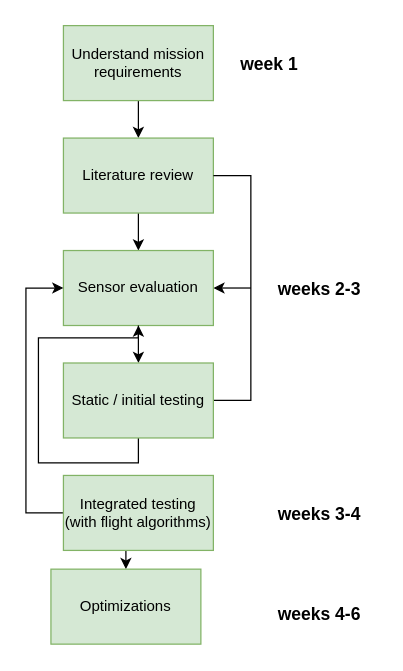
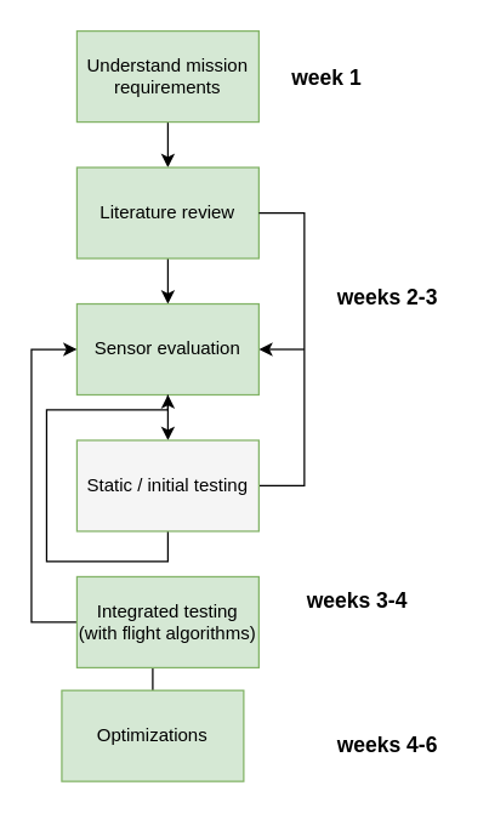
  <mxCell id="0" />
  <mxCell id="1" parent="0" />
  <mxCell id="2" style="edgeStyle=orthogonalEdgeStyle;rounded=0;orthogonalLoop=1;jettySize=auto;html=1;" edge="1" parent="1" source="3"><mxGeometry relative="1" as="geometry"><mxPoint x="110" y="110" as="targetPoint" /></mxGeometry></mxCell>
  <mxCell id="3" value="Understand mission requirements" style="rounded=0;whiteSpace=wrap;html=1;fillColor=#d5e8d4;strokeColor=#82b366;" vertex="1" parent="1"><mxGeometry x="50" y="20" width="120" height="60" as="geometry" /></mxCell>
  <mxCell id="4" style="edgeStyle=orthogonalEdgeStyle;rounded=0;orthogonalLoop=1;jettySize=auto;html=1;" edge="1" parent="1" source="5"><mxGeometry relative="1" as="geometry"><mxPoint x="110" y="200" as="targetPoint" /></mxGeometry></mxCell>
  <mxCell id="5" value="Literature review" style="rounded=0;whiteSpace=wrap;html=1;fillColor=#d5e8d4;strokeColor=#82b366;" vertex="1" parent="1"><mxGeometry x="50" y="110" width="120" height="60" as="geometry" /></mxCell>
  <mxCell id="6" style="edgeStyle=orthogonalEdgeStyle;rounded=0;orthogonalLoop=1;jettySize=auto;html=1;exitX=1;exitY=0.5;exitDx=0;exitDy=0;startArrow=classic;startFill=1;endArrow=none;endFill=0;" edge="1" parent="1" source="7"><mxGeometry relative="1" as="geometry"><mxPoint x="200" y="230" as="targetPoint" /></mxGeometry></mxCell>
  <mxCell id="7" value="Sensor evaluation" style="rounded=0;whiteSpace=wrap;html=1;fillColor=#d5e8d4;strokeColor=#82b366;" vertex="1" parent="1"><mxGeometry x="50" y="200" width="120" height="60" as="geometry" /></mxCell>
  <mxCell id="8" style="edgeStyle=orthogonalEdgeStyle;rounded=0;orthogonalLoop=1;jettySize=auto;html=1;" edge="1" parent="1"><mxGeometry relative="1" as="geometry"><mxPoint x="110" y="290" as="targetPoint" /><mxPoint x="110" y="260" as="sourcePoint" /></mxGeometry></mxCell>
  <mxCell id="9" style="edgeStyle=orthogonalEdgeStyle;rounded=0;orthogonalLoop=1;jettySize=auto;html=1;exitX=1;exitY=0.5;exitDx=0;exitDy=0;entryX=1;entryY=0.5;entryDx=0;entryDy=0;endArrow=none;" edge="1" parent="1" source="11" target="5"><mxGeometry relative="1" as="geometry"><Array as="points"><mxPoint x="200" y="320" /><mxPoint x="200" y="140" /></Array></mxGeometry></mxCell>
  <mxCell id="10" style="edgeStyle=orthogonalEdgeStyle;rounded=0;orthogonalLoop=1;jettySize=auto;html=1;exitX=0.5;exitY=1;exitDx=0;exitDy=0;startArrow=none;startFill=0;endArrow=classic;endFill=1;" edge="1" parent="1" source="11" target="7"><mxGeometry relative="1" as="geometry" /></mxCell>
- <mxCell id="11" value="Static / initial testing" style="rounded=0;whiteSpace=wrap;html=1;fillColor=#d5e8d4;strokeColor=#82b366;" vertex="1" parent="1"><mxGeometry x="50" y="290" width="120" height="60" as="geometry" /></mxCell>
- <mxCell id="12" style="edgeStyle=orthogonalEdgeStyle;rounded=0;orthogonalLoop=1;jettySize=auto;html=1;exitX=0.5;exitY=1;exitDx=0;exitDy=0;entryX=0.5;entryY=0;entryDx=0;entryDy=0;startArrow=none;startFill=0;endArrow=classic;endFill=1;" edge="1" parent="1" source="14" target="15"><mxGeometry relative="1" as="geometry" /></mxCell>
+ <mxCell id="11" value="Static / initial testing" style="rounded=0;whiteSpace=wrap;html=1;fillColor=#f5f5f5;strokeColor=#82b366;" vertex="1" parent="1"><mxGeometry x="50" y="290" width="120" height="60" as="geometry" /></mxCell>
+ <mxCell id="12" style="edgeStyle=orthogonalEdgeStyle;rounded=0;orthogonalLoop=1;jettySize=auto;html=1;exitX=0.5;exitY=1;exitDx=0;exitDy=0;entryX=0.5;entryY=0;entryDx=0;entryDy=0;startArrow=none;startFill=0;endArrow=none;endFill=1;" edge="1" parent="1" source="14" target="15"><mxGeometry relative="1" as="geometry" /></mxCell>
  <mxCell id="13" style="edgeStyle=orthogonalEdgeStyle;rounded=0;orthogonalLoop=1;jettySize=auto;html=1;entryX=0;entryY=0.5;entryDx=0;entryDy=0;startArrow=none;startFill=0;endArrow=classic;endFill=1;" edge="1" parent="1" source="14" target="7"><mxGeometry relative="1" as="geometry"><Array as="points"><mxPoint x="20" y="410" /><mxPoint x="20" y="230" /></Array></mxGeometry></mxCell>
  <mxCell id="14" value="Integrated testing (with flight algorithms)" style="rounded=0;whiteSpace=wrap;html=1;fillColor=#d5e8d4;strokeColor=#82b366;" vertex="1" parent="1"><mxGeometry x="50" y="380" width="120" height="60" as="geometry" /></mxCell>
  <mxCell id="15" value="Optimizations" style="rounded=0;whiteSpace=wrap;html=1;fillColor=#d5e8d4;strokeColor=#82b366;" vertex="1" parent="1"><mxGeometry x="40" y="455" width="120" height="60" as="geometry" /></mxCell>
  <mxCell id="16" value="&lt;b&gt;&lt;font style=&quot;font-size: 14px&quot;&gt;week 1&lt;/font&gt;&lt;/b&gt;" style="text;html=1;resizable=0;points=[];autosize=1;align=left;verticalAlign=top;spacingTop=-4;" vertex="1" parent="1"><mxGeometry x="190" y="40" width="60" height="20" as="geometry" /></mxCell>
- <mxCell id="17" value="&lt;b&gt;&lt;font style=&quot;font-size: 14px&quot;&gt;weeks 2-3&lt;/font&gt;&lt;/b&gt;" style="text;html=1;resizable=0;points=[];autosize=1;align=left;verticalAlign=top;spacingTop=-4;" vertex="1" parent="1"><mxGeometry x="220" y="220" width="80" height="20" as="geometry" /></mxCell>
- <mxCell id="18" value="&lt;b&gt;&lt;font style=&quot;font-size: 14px&quot;&gt;weeks 3-4&lt;/font&gt;&lt;/b&gt;" style="text;html=1;resizable=0;points=[];autosize=1;align=left;verticalAlign=top;spacingTop=-4;" vertex="1" parent="1"><mxGeometry x="220" y="400" width="80" height="20" as="geometry" /></mxCell>
+ <mxCell id="17" value="&lt;b&gt;&lt;font style=&quot;font-size: 14px&quot;&gt;weeks 2-3&lt;/font&gt;&lt;/b&gt;" style="text;html=1;resizable=0;points=[];autosize=1;align=left;verticalAlign=top;spacingTop=-4;" vertex="1" parent="1"><mxGeometry x="220" y="185" width="80" height="20" as="geometry" /></mxCell>
+ <mxCell id="18" value="&lt;b&gt;&lt;font style=&quot;font-size: 14px&quot;&gt;weeks 3-4&lt;/font&gt;&lt;/b&gt;" style="text;html=1;resizable=0;points=[];autosize=1;align=left;verticalAlign=top;spacingTop=-4;" vertex="1" parent="1"><mxGeometry x="200" y="385" width="80" height="20" as="geometry" /></mxCell>
  <mxCell id="19" value="&lt;b&gt;&lt;font style=&quot;font-size: 14px&quot;&gt;weeks 4-6&lt;/font&gt;&lt;/b&gt;" style="text;html=1;resizable=0;points=[];autosize=1;align=left;verticalAlign=top;spacingTop=-4;" vertex="1" parent="1"><mxGeometry x="220" y="480" width="80" height="20" as="geometry" /></mxCell>
